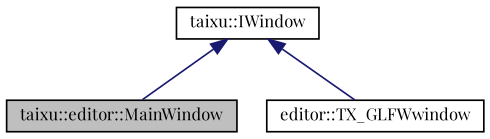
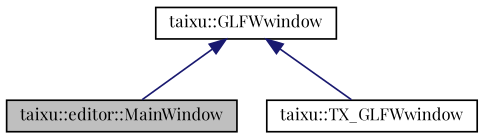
  digraph {
    fontname="Playfair Display"
    node [color=black fillcolor=white fontname="Playfair Display" fontsize=10 shape=record style=filled]
    edge [color=midnightblue dir=back fontname="Playfair Display" fontsize=10 labelfontname=Helvetica labelfontsize=10 style=solid]
    n1 [fillcolor=grey75 fontcolor=black height=0.2 label="taixu::editor::MainWindow" width=0.4]
-   n2 [height=0.2 label="editor::TX_GLFWwindow" width=0.4]
-   n3 [height=0.2 label="taixu::IWindow" width=0.4]
+   n2 [height=0.2 label="taixu::TX_GLFWwindow" width=0.4]
+   n3 [height=0.2 label="taixu::GLFWwindow" width=0.4]
    n3 -> n1
    n3 -> n2
  }
